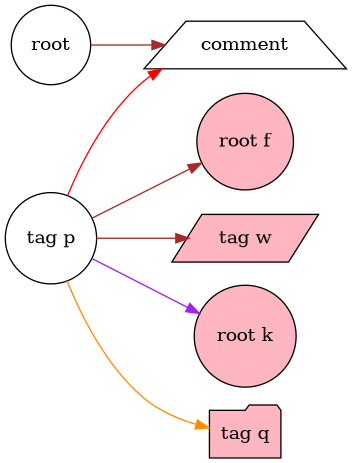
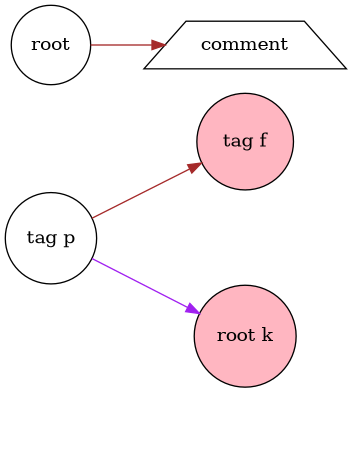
  digraph {
    rankdir=LR
    node [fillcolor=lightpink shape=circle style=filled]
    edge [color=brown]
    n1 [fillcolor=white label=root]
    n2 [fillcolor=white label=comment shape=trapezium]
    n3 [fillcolor=white label="tag p"]
-   n4 [label="root f"]
-   n5 [label="tag w" shape=parallelogram]
+   n4 [label="tag f"]
    n6 [label="root k"]
-   n7 [label="tag q" shape=folder]
    n1 -> n2
-   n3 -> n2 [color=red]
    n3 -> n4
-   n3 -> n5
    n3 -> n6 [color=purple]
-   n3 -> n7 [color=darkorange]
  }
